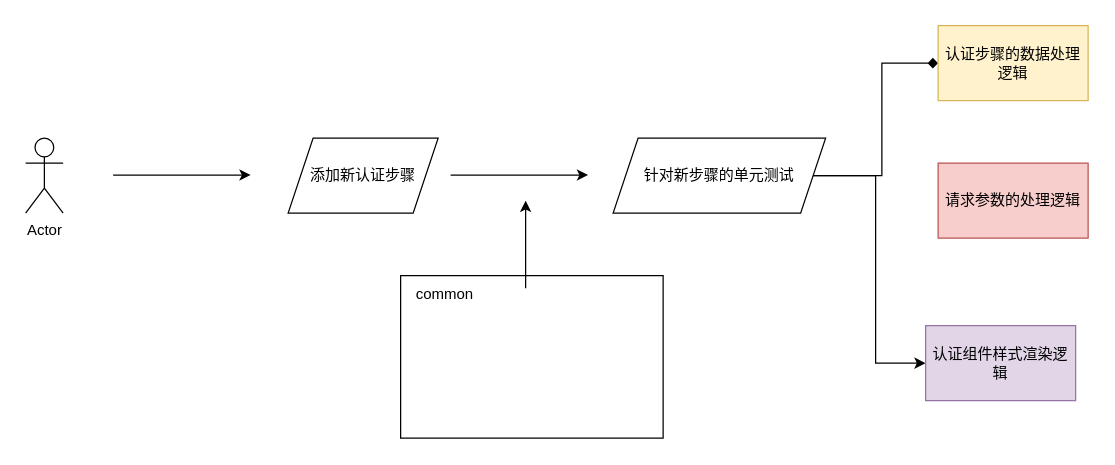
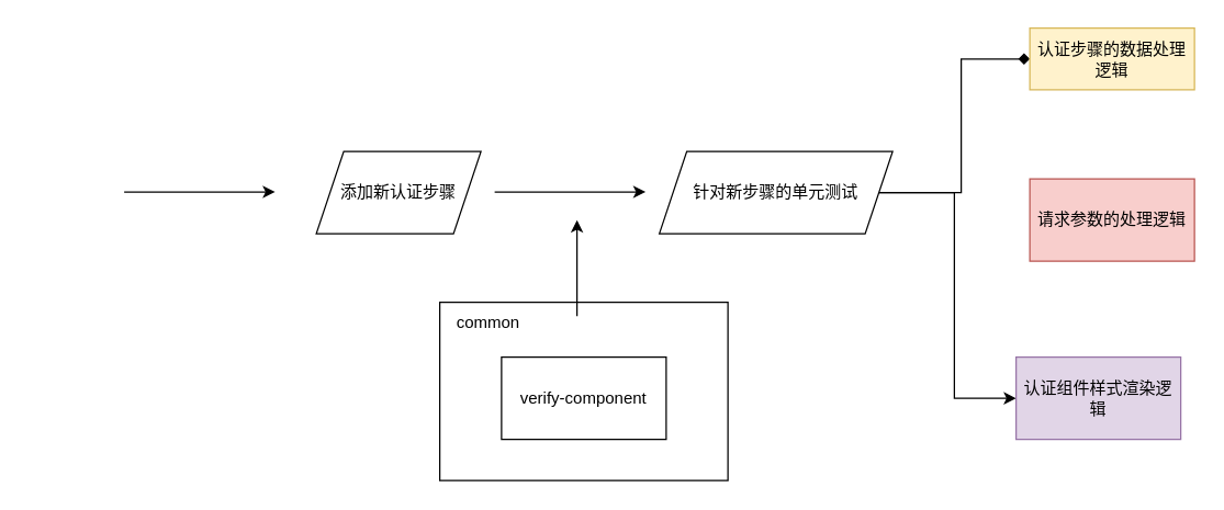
  <mxCell id="0" />
  <mxCell id="1" parent="0" />
  <mxCell id="2" value="" style="rounded=0;whiteSpace=wrap;html=1;" parent="1" vertex="1"><mxGeometry x="320" y="220" width="210" height="130" as="geometry" /></mxCell>
- <mxCell id="3" value="Actor" style="shape=umlActor;verticalLabelPosition=bottom;verticalAlign=top;html=1;outlineConnect=0;" parent="1" vertex="1"><mxGeometry x="20" y="110" width="30" height="60" as="geometry" /></mxCell>
  <mxCell id="4" value="添加新认证步骤" style="shape=parallelogram;perimeter=parallelogramPerimeter;whiteSpace=wrap;html=1;fixedSize=1;" parent="1" vertex="1"><mxGeometry x="230" y="110" width="120" height="60" as="geometry" /></mxCell>
  <mxCell id="5" value="" style="endArrow=classic;html=1;rounded=0;" parent="1" edge="1"><mxGeometry width="50" height="50" relative="1" as="geometry"><mxPoint x="90" y="139.5" as="sourcePoint" /><mxPoint x="200" y="139.5" as="targetPoint" /></mxGeometry></mxCell>
  <mxCell id="6" style="edgeStyle=orthogonalEdgeStyle;rounded=0;orthogonalLoop=1;jettySize=auto;html=1;entryX=0;entryY=0.5;entryDx=0;entryDy=0;endArrow=diamond;" edge="1" parent="1" source="8" target="13"><mxGeometry relative="1" as="geometry" /></mxCell>
  <mxCell id="7" style="edgeStyle=orthogonalEdgeStyle;rounded=0;orthogonalLoop=1;jettySize=auto;html=1;entryX=0;entryY=0.5;entryDx=0;entryDy=0;" edge="1" parent="1" source="8" target="15"><mxGeometry relative="1" as="geometry" /></mxCell>
- <mxCell id="8" value="针对新步骤的单元测试" style="shape=parallelogram;perimeter=parallelogramPerimeter;whiteSpace=wrap;html=1;fixedSize=1;" parent="1" vertex="1"><mxGeometry x="490" y="110" width="170" height="60" as="geometry" /></mxCell>
+ <mxCell id="8" value="针对新步骤的单元测试" style="shape=parallelogram;perimeter=parallelogramPerimeter;whiteSpace=wrap;html=1;fixedSize=1;" parent="1" vertex="1"><mxGeometry x="480" y="110" width="170" height="60" as="geometry" /></mxCell>
  <mxCell id="9" value="" style="endArrow=classic;html=1;rounded=0;" parent="1" edge="1"><mxGeometry width="50" height="50" relative="1" as="geometry"><mxPoint x="360" y="139.5" as="sourcePoint" /><mxPoint x="470" y="139.5" as="targetPoint" /></mxGeometry></mxCell>
  <mxCell id="10" style="edgeStyle=orthogonalEdgeStyle;rounded=0;orthogonalLoop=1;jettySize=auto;html=1;" parent="1" edge="1"><mxGeometry relative="1" as="geometry"><mxPoint x="420" y="160" as="targetPoint" /><mxPoint x="420" y="230" as="sourcePoint" /></mxGeometry></mxCell>
+ <mxCell id="11" value="verify-component" style="rounded=0;whiteSpace=wrap;html=1;" parent="1" vertex="1"><mxGeometry x="365" y="260" width="120" height="60" as="geometry" /></mxCell>
  <mxCell id="12" value="common" style="text;html=1;align=center;verticalAlign=middle;resizable=0;points=[];autosize=1;strokeColor=none;fillColor=none;" parent="1" vertex="1"><mxGeometry x="320" y="220" width="70" height="30" as="geometry" /></mxCell>
- <mxCell id="13" value="认证步骤的数据处理逻辑" style="rounded=0;whiteSpace=wrap;html=1;fillColor=#fff2cc;strokeColor=#d6b656;" vertex="1" parent="1"><mxGeometry x="750" y="20" width="120" height="60" as="geometry" /></mxCell>
+ <mxCell id="13" value="认证步骤的数据处理逻辑" style="rounded=0;whiteSpace=wrap;html=1;fillColor=#fff2cc;strokeColor=#d6b656;" vertex="1" parent="1"><mxGeometry x="750" y="20" width="120" height="45" as="geometry" /></mxCell>
  <mxCell id="14" value="请求参数的处理逻辑" style="rounded=0;whiteSpace=wrap;html=1;fillColor=#f8cecc;strokeColor=#b85450;" vertex="1" parent="1"><mxGeometry x="750" y="130" width="120" height="60" as="geometry" /></mxCell>
  <mxCell id="15" value="认证组件样式渲染逻辑" style="rounded=0;whiteSpace=wrap;html=1;fillColor=#e1d5e7;strokeColor=#9673a6;" vertex="1" parent="1"><mxGeometry x="740" y="260" width="120" height="60" as="geometry" /></mxCell>
